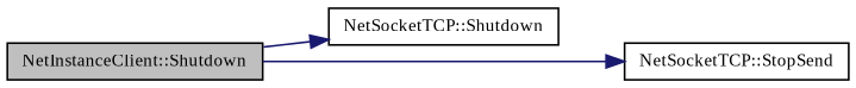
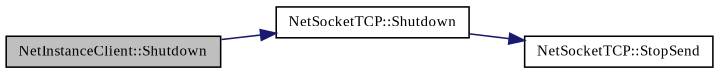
  digraph {
    fontname="Liberation Serif"
    rankdir=LR
    node [color=black fillcolor=white fontname="Liberation Serif" fontsize=10 shape=record style=filled]
    edge [color=midnightblue fontname="Liberation Serif" fontsize=10 labelfontname=FreeSans labelfontsize=10 style=solid]
    n1 [fillcolor=grey75 fontcolor=black height=0.2 label="NetInstanceClient::Shutdown" width=0.4]
    n2 [height=0.2 label="NetSocketTCP::Shutdown" width=0.4]
    n3 [height=0.2 label="NetSocketTCP::StopSend" width=0.4]
    n1 -> n2
-   n1 -> n3
+   n2 -> n3
  }
